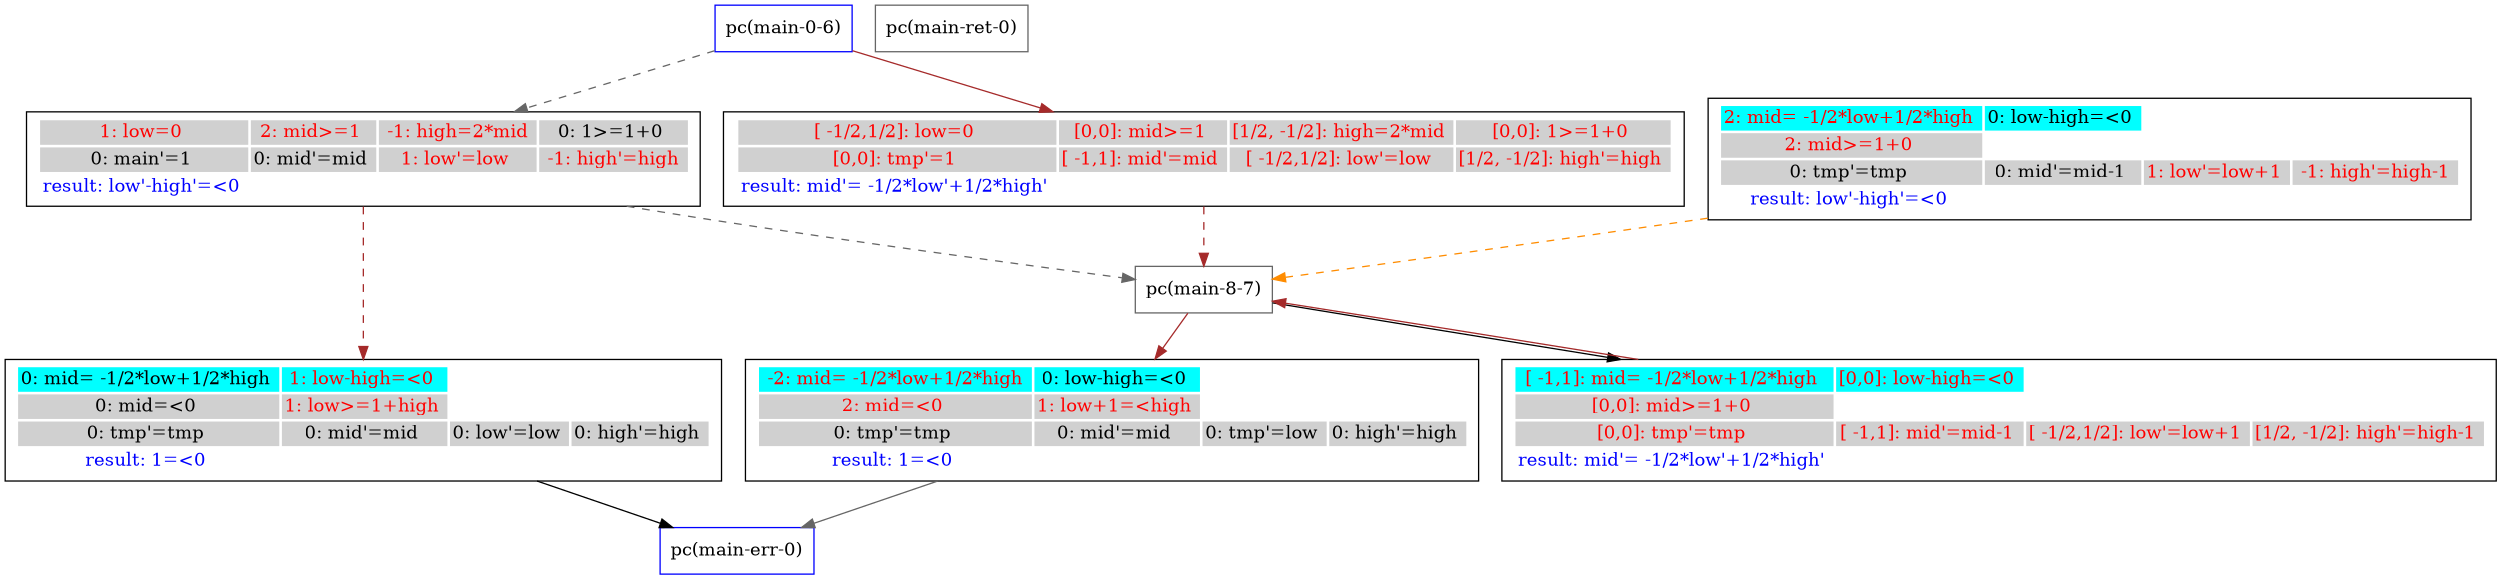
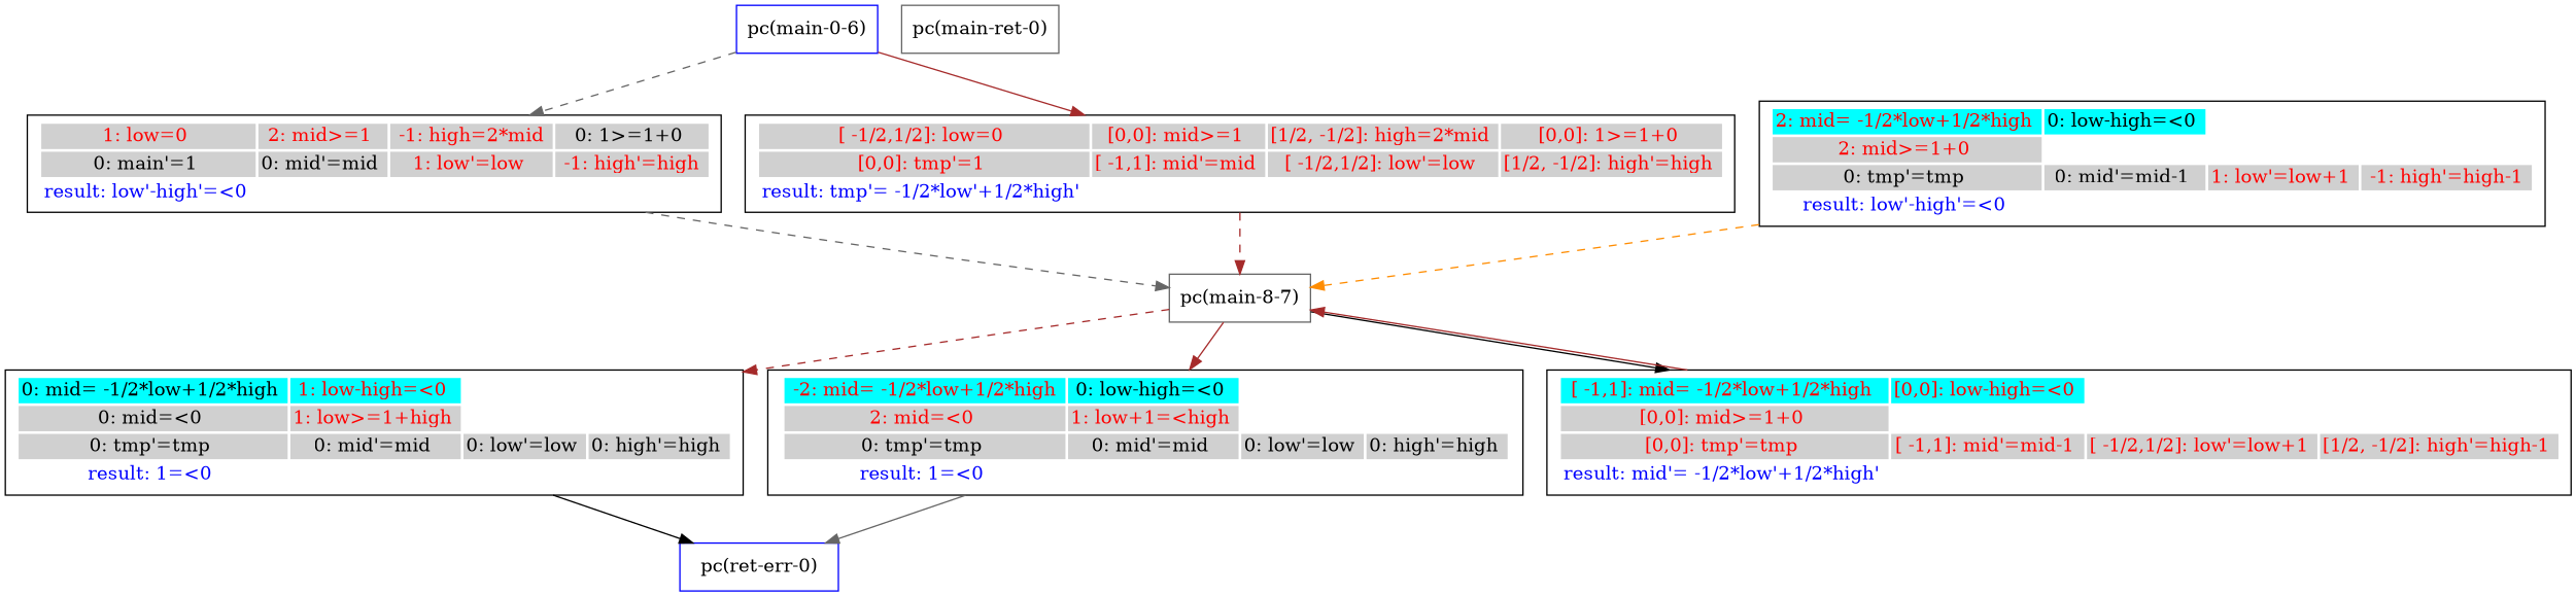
  digraph {
    fontname="DejaVu Serif"
    rankdir=TB
    node [fontname="DejaVu Serif" shape=box]
    edge [color=brown fontname="DejaVu Serif" style=solid]
    n1 [color=blue label="pc(main-0-6)"]
-   n2 [label=<<TABLE border="0"><TR><TD bgcolor = "#D0D0D0"><FONT COLOR="red">[ -1/2,1/2]: low=0 </FONT></TD><TD bgcolor = "#D0D0D0"><FONT COLOR="red">[0,0]: mid&#062;=1 </FONT></TD><TD bgcolor = "#D0D0D0"><FONT COLOR="red">[1/2, -1/2]: high=2*mid </FONT></TD><TD bgcolor = "#D0D0D0"><FONT COLOR="red">[0,0]: 1&#062;=1+0 </FONT></TD></TR><TR><TD bgcolor = "#D0D0D0"><FONT COLOR="red">[0,0]: tmp'=1 </FONT></TD><TD bgcolor = "#D0D0D0"><FONT COLOR="red">[ -1,1]: mid'=mid </FONT></TD><TD bgcolor = "#D0D0D0"><FONT COLOR="red">[ -1/2,1/2]: low'=low </FONT></TD><TD bgcolor = "#D0D0D0"><FONT COLOR="red">[1/2, -1/2]: high'=high </FONT></TD></TR><TR><TD bgcolor = "white"><FONT COLOR="blue">result: mid'= -1/2*low'+1/2*high' </FONT></TD></TR></TABLE>>]
+   n2 [label=<<TABLE border="0"><TR><TD bgcolor = "#D0D0D0"><FONT COLOR="red">[ -1/2,1/2]: low=0 </FONT></TD><TD bgcolor = "#D0D0D0"><FONT COLOR="red">[0,0]: mid&#062;=1 </FONT></TD><TD bgcolor = "#D0D0D0"><FONT COLOR="red">[1/2, -1/2]: high=2*mid </FONT></TD><TD bgcolor = "#D0D0D0"><FONT COLOR="red">[0,0]: 1&#062;=1+0 </FONT></TD></TR><TR><TD bgcolor = "#D0D0D0"><FONT COLOR="red">[0,0]: tmp'=1 </FONT></TD><TD bgcolor = "#D0D0D0"><FONT COLOR="red">[ -1,1]: mid'=mid </FONT></TD><TD bgcolor = "#D0D0D0"><FONT COLOR="red">[ -1/2,1/2]: low'=low </FONT></TD><TD bgcolor = "#D0D0D0"><FONT COLOR="red">[1/2, -1/2]: high'=high </FONT></TD></TR><TR><TD bgcolor = "white"><FONT COLOR="blue">result: tmp'= -1/2*low'+1/2*high' </FONT></TD></TR></TABLE>>]
    n3 [label=<<TABLE border="0"><TR><TD bgcolor = "#D0D0D0"><FONT COLOR="red">1: low=0 </FONT></TD><TD bgcolor = "#D0D0D0"><FONT COLOR="red">2: mid&#062;=1 </FONT></TD><TD bgcolor = "#D0D0D0"><FONT COLOR="red"> -1: high=2*mid </FONT></TD><TD bgcolor = "#D0D0D0"><FONT COLOR="black">0: 1&#062;=1+0 </FONT></TD></TR><TR><TD bgcolor = "#D0D0D0"><FONT COLOR="black">0: main'=1 </FONT></TD><TD bgcolor = "#D0D0D0"><FONT COLOR="black">0: mid'=mid </FONT></TD><TD bgcolor = "#D0D0D0"><FONT COLOR="red">1: low'=low </FONT></TD><TD bgcolor = "#D0D0D0"><FONT COLOR="red"> -1: high'=high </FONT></TD></TR><TR><TD bgcolor = "white"><FONT COLOR="blue">result: low'-high'=&#060;0 </FONT></TD></TR></TABLE>>]
    n4 [color=gray40 label="pc(main-8-7)"]
    n5 [label=<<TABLE border="0"><TR><TD bgcolor = "#00FFFF"><FONT COLOR="black">0: mid= -1/2*low+1/2*high </FONT></TD><TD bgcolor = "#00FFFF"><FONT COLOR="red">1: low-high=&#060;0 </FONT></TD></TR><TR><TD bgcolor = "#D0D0D0"><FONT COLOR="black">0: mid=&#060;0 </FONT></TD><TD bgcolor = "#D0D0D0"><FONT COLOR="red">1: low&#062;=1+high </FONT></TD></TR><TR><TD bgcolor = "#D0D0D0"><FONT COLOR="black">0: tmp'=tmp </FONT></TD><TD bgcolor = "#D0D0D0"><FONT COLOR="black">0: mid'=mid </FONT></TD><TD bgcolor = "#D0D0D0"><FONT COLOR="black">0: low'=low </FONT></TD><TD bgcolor = "#D0D0D0"><FONT COLOR="black">0: high'=high </FONT></TD></TR><TR><TD bgcolor = "white"><FONT COLOR="blue">result: 1=&#060;0 </FONT></TD></TR></TABLE>>]
-   n6 [label=<<TABLE border="0"><TR><TD bgcolor = "#00FFFF"><FONT COLOR="red"> -2: mid= -1/2*low+1/2*high </FONT></TD><TD bgcolor = "#00FFFF"><FONT COLOR="black">0: low-high=&#060;0 </FONT></TD></TR><TR><TD bgcolor = "#D0D0D0"><FONT COLOR="red">2: mid=&#060;0 </FONT></TD><TD bgcolor = "#D0D0D0"><FONT COLOR="red">1: low+1=&#060;high </FONT></TD></TR><TR><TD bgcolor = "#D0D0D0"><FONT COLOR="black">0: tmp'=tmp </FONT></TD><TD bgcolor = "#D0D0D0"><FONT COLOR="black">0: mid'=mid </FONT></TD><TD bgcolor = "#D0D0D0"><FONT COLOR="black">0: tmp'=low </FONT></TD><TD bgcolor = "#D0D0D0"><FONT COLOR="black">0: high'=high </FONT></TD></TR><TR><TD bgcolor = "white"><FONT COLOR="blue">result: 1=&#060;0 </FONT></TD></TR></TABLE>>]
+   n6 [label=<<TABLE border="0"><TR><TD bgcolor = "#00FFFF"><FONT COLOR="red"> -2: mid= -1/2*low+1/2*high </FONT></TD><TD bgcolor = "#00FFFF"><FONT COLOR="black">0: low-high=&#060;0 </FONT></TD></TR><TR><TD bgcolor = "#D0D0D0"><FONT COLOR="red">2: mid=&#060;0 </FONT></TD><TD bgcolor = "#D0D0D0"><FONT COLOR="red">1: low+1=&#060;high </FONT></TD></TR><TR><TD bgcolor = "#D0D0D0"><FONT COLOR="black">0: tmp'=tmp </FONT></TD><TD bgcolor = "#D0D0D0"><FONT COLOR="black">0: mid'=mid </FONT></TD><TD bgcolor = "#D0D0D0"><FONT COLOR="black">0: low'=low </FONT></TD><TD bgcolor = "#D0D0D0"><FONT COLOR="black">0: high'=high </FONT></TD></TR><TR><TD bgcolor = "white"><FONT COLOR="blue">result: 1=&#060;0 </FONT></TD></TR></TABLE>>]
    n7 [label=<<TABLE border="0"><TR><TD bgcolor = "#00FFFF"><FONT COLOR="red">[ -1,1]: mid= -1/2*low+1/2*high </FONT></TD><TD bgcolor = "#00FFFF"><FONT COLOR="red">[0,0]: low-high=&#060;0 </FONT></TD></TR><TR><TD bgcolor = "#D0D0D0"><FONT COLOR="red">[0,0]: mid&#062;=1+0 </FONT></TD></TR><TR><TD bgcolor = "#D0D0D0"><FONT COLOR="red">[0,0]: tmp'=tmp </FONT></TD><TD bgcolor = "#D0D0D0"><FONT COLOR="red">[ -1,1]: mid'=mid-1 </FONT></TD><TD bgcolor = "#D0D0D0"><FONT COLOR="red">[ -1/2,1/2]: low'=low+1 </FONT></TD><TD bgcolor = "#D0D0D0"><FONT COLOR="red">[1/2, -1/2]: high'=high-1 </FONT></TD></TR><TR><TD bgcolor = "white"><FONT COLOR="blue">result: mid'= -1/2*low'+1/2*high' </FONT></TD></TR></TABLE>>]
-   n8 [color=blue label="pc(main-err-0)"]
+   n8 [color=blue label="pc(ret-err-0)"]
    n9 [label=<<TABLE border="0"><TR><TD bgcolor = "#00FFFF"><FONT COLOR="red">2: mid= -1/2*low+1/2*high </FONT></TD><TD bgcolor = "#00FFFF"><FONT COLOR="black">0: low-high=&#060;0 </FONT></TD></TR><TR><TD bgcolor = "#D0D0D0"><FONT COLOR="red">2: mid&#062;=1+0 </FONT></TD></TR><TR><TD bgcolor = "#D0D0D0"><FONT COLOR="black">0: tmp'=tmp </FONT></TD><TD bgcolor = "#D0D0D0"><FONT COLOR="black">0: mid'=mid-1 </FONT></TD><TD bgcolor = "#D0D0D0"><FONT COLOR="red">1: low'=low+1 </FONT></TD><TD bgcolor = "#D0D0D0"><FONT COLOR="red"> -1: high'=high-1 </FONT></TD></TR><TR><TD bgcolor = "white"><FONT COLOR="blue">result: low'-high'=&#060;0 </FONT></TD></TR></TABLE>>]
    n10 [color=gray40 label="pc(main-ret-0)"]
    n1 -> n2
    n1 -> n3 [color=gray40 style=dashed]
    n2 -> n4 [style=dashed]
    n3 -> n4 [color=gray40 style=dashed]
-   n3 -> n5 [style=dashed]
+   n4 -> n5 [style=dashed]
    n4 -> n6
    n4 -> n7 [color=black]
    n5 -> n8 [color=black]
    n6 -> n8 [color=gray40]
    n7 -> n4
    n9 -> n4 [color=darkorange style=dashed]
  }
